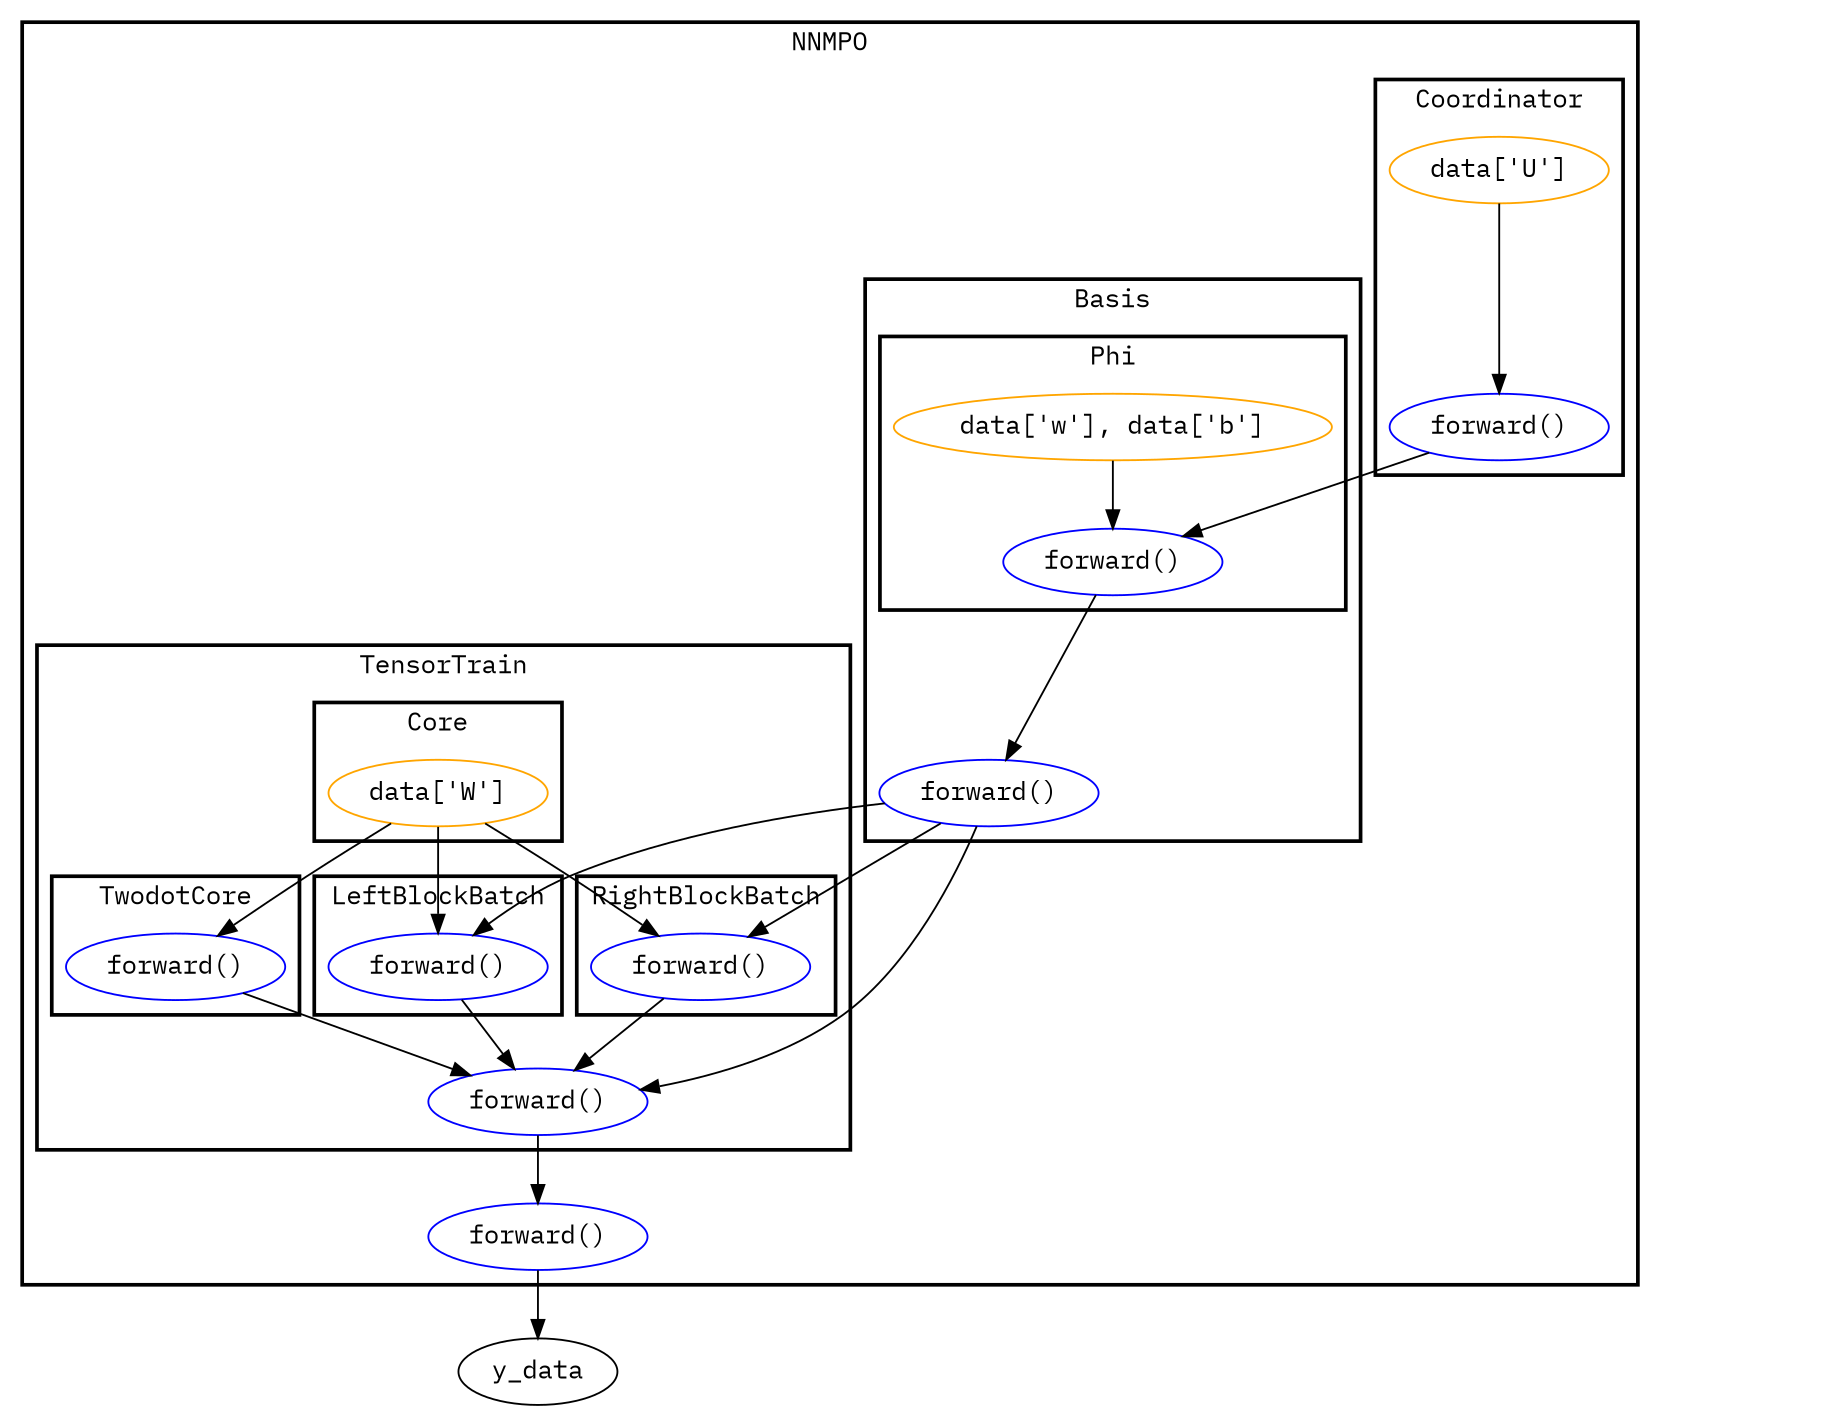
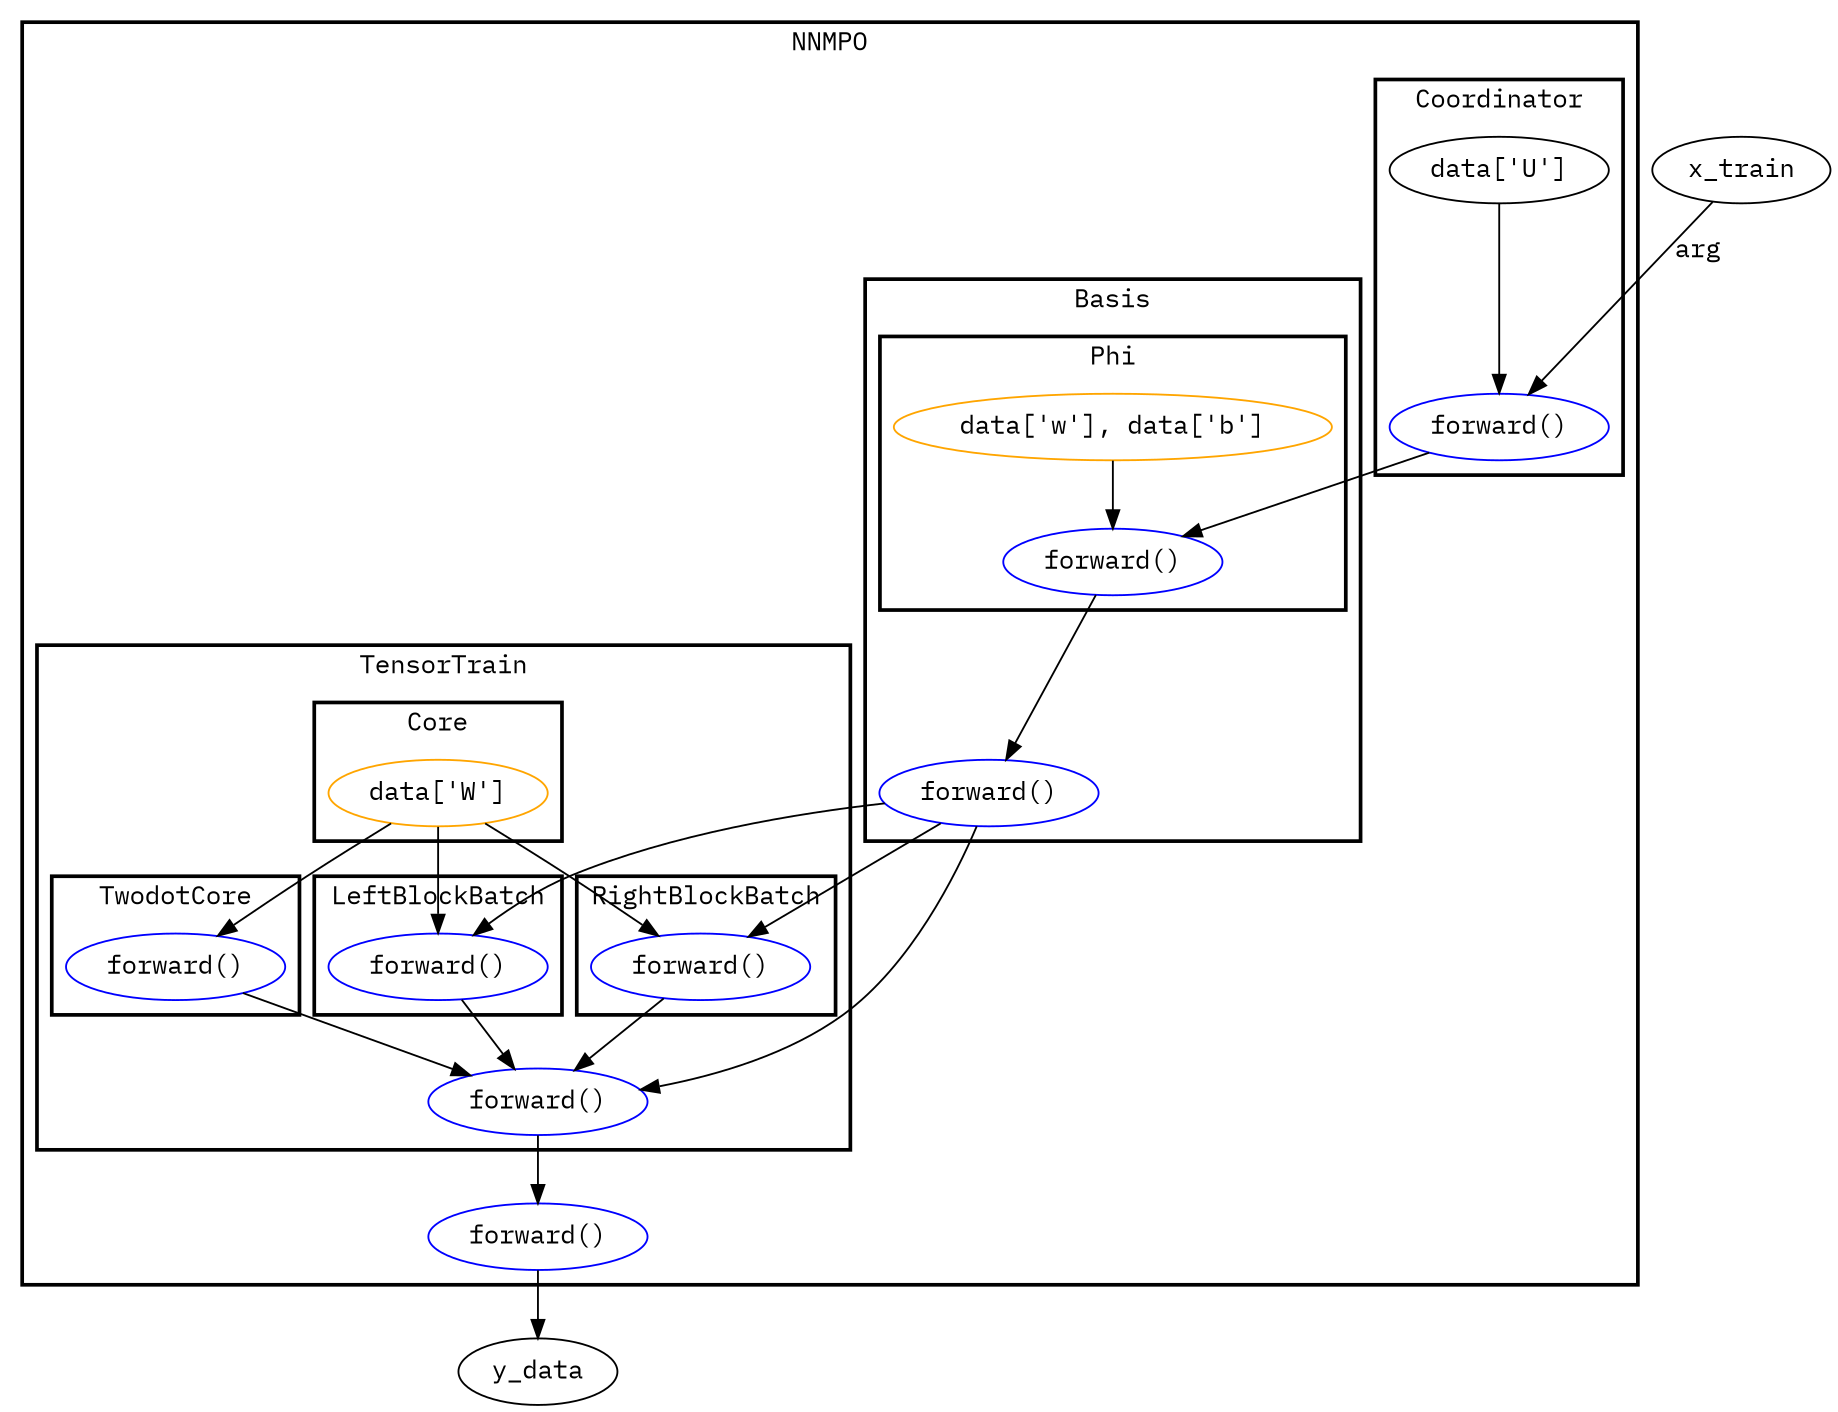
  digraph {
    fontname="IBM Plex Mono"
    node [color=blue fontname="IBM Plex Mono"]
    edge [fontname="IBM Plex Mono"]
-   n1 [color=orange label="data['U']"]
+   n1 [color=black label="data['U']"]
    n2 [label="forward()"]
    n3 [label="forward()"]
    n4 [color=orange label="data['w'], data['b']"]
    n5 [label="forward()"]
    n6 [color=orange label="data['W']"]
    n7 [label="forward()"]
    n8 [label="forward()"]
    n9 [label="forward()"]
    n10 [label="forward()"]
    n11 [label="forward()"]
    n12 [label=y_data color=""]
+   x_train [color=""]
    subgraph cluster_1 {
      label=NNMPO
      penwidth=2
      n11
      subgraph cluster_2 {
        label=Coordinator
        penwidth=2
        n1
        n2
      }
      subgraph cluster_3 {
        label=Basis
        penwidth=2
        n5
        subgraph cluster_4 {
          label=Phi
          penwidth=2
          n3
          n4
        }
      }
      subgraph cluster_5 {
        label=TensorTrain
        penwidth=2
        n10
        subgraph cluster_6 {
          label=Core
          penwidth=2
          n6
        }
        subgraph cluster_7 {
          label=TwodotCore
          penwidth=2
          n7
        }
        subgraph cluster_8 {
          label=LeftBlockBatch
          penwidth=2
          n8
        }
        subgraph cluster_9 {
          label=RightBlockBatch
          penwidth=2
          n9
        }
      }
    }
    n1 -> n2
    n2 -> n3
    n3 -> n5
    n4 -> n3
    n5 -> n8
    n5 -> n9
    n5 -> n10
    n6 -> n7
    n6 -> n8
    n6 -> n9
    n7 -> n10
    n8 -> n10
    n9 -> n10
    n10 -> n11
    n11 -> n12
+   x_train -> n2 [label=arg]
  }
